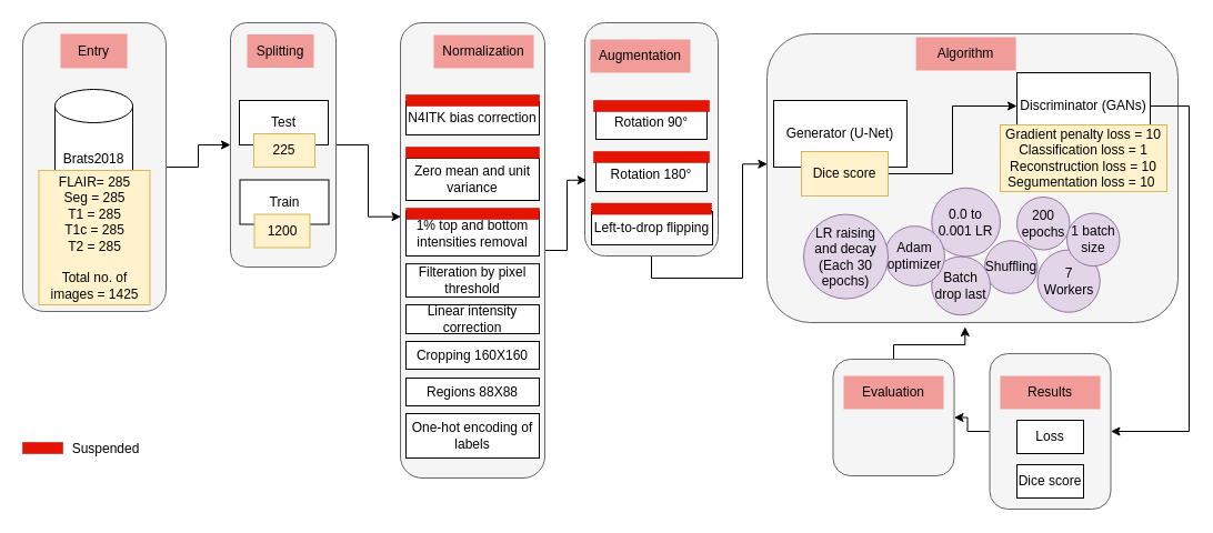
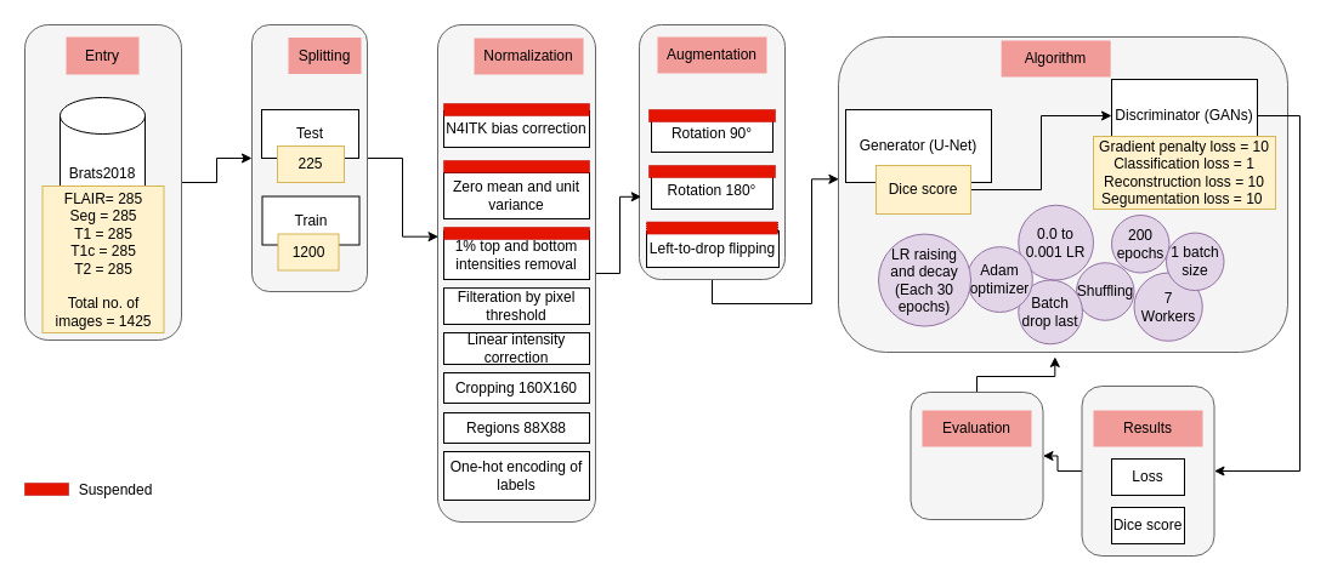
  <mxCell id="0" />
  <mxCell id="1" parent="0" />
  <mxCell id="2" style="edgeStyle=orthogonalEdgeStyle;rounded=0;orthogonalLoop=1;jettySize=auto;html=1;exitX=0.5;exitY=0;exitDx=0;exitDy=0;entryX=0.482;entryY=1.015;entryDx=0;entryDy=0;entryPerimeter=0;" parent="1" source="3" target="6" edge="1"><mxGeometry relative="1" as="geometry"><Array as="points"><mxPoint x="804" y="310" /><mxPoint x="868" y="310" /></Array></mxGeometry></mxCell>
  <mxCell id="3" value="" style="rounded=1;whiteSpace=wrap;html=1;fillColor=#f5f5f5;fontColor=#333333;strokeColor=#666666;" parent="1" vertex="1"><mxGeometry x="749.5" y="323" width="109" height="105" as="geometry" /></mxCell>
  <mxCell id="4" style="edgeStyle=orthogonalEdgeStyle;rounded=0;orthogonalLoop=1;jettySize=auto;html=1;exitX=0;exitY=0.5;exitDx=0;exitDy=0;" parent="1" source="5" target="3" edge="1"><mxGeometry relative="1" as="geometry" /></mxCell>
  <mxCell id="5" value="" style="rounded=1;whiteSpace=wrap;html=1;fillColor=#f5f5f5;fontColor=#333333;strokeColor=#666666;" parent="1" vertex="1"><mxGeometry x="890.5" y="318" width="109" height="140" as="geometry" /></mxCell>
  <mxCell id="6" value="" style="rounded=1;whiteSpace=wrap;html=1;fillColor=#f5f5f5;fontColor=#333333;strokeColor=#666666;" parent="1" vertex="1"><mxGeometry x="690" y="30" width="370" height="260" as="geometry" /></mxCell>
  <mxCell id="7" style="edgeStyle=orthogonalEdgeStyle;rounded=0;orthogonalLoop=1;jettySize=auto;html=1;exitX=0.5;exitY=1;exitDx=0;exitDy=0;entryX=0.001;entryY=0.451;entryDx=0;entryDy=0;entryPerimeter=0;" parent="1" source="8" target="6" edge="1"><mxGeometry relative="1" as="geometry" /></mxCell>
  <mxCell id="8" value="" style="rounded=1;whiteSpace=wrap;html=1;fillColor=#f5f5f5;fontColor=#333333;strokeColor=#666666;" parent="1" vertex="1"><mxGeometry x="526" y="20" width="120" height="210" as="geometry" /></mxCell>
  <mxCell id="9" style="edgeStyle=orthogonalEdgeStyle;rounded=0;orthogonalLoop=1;jettySize=auto;html=1;exitX=1;exitY=0.5;exitDx=0;exitDy=0;entryX=0.014;entryY=0.675;entryDx=0;entryDy=0;entryPerimeter=0;" parent="1" source="10" target="8" edge="1"><mxGeometry relative="1" as="geometry" /></mxCell>
  <mxCell id="10" value="" style="rounded=1;whiteSpace=wrap;html=1;fillColor=#f5f5f5;fontColor=#333333;strokeColor=#666666;" parent="1" vertex="1"><mxGeometry x="360" y="20" width="130" height="410" as="geometry" /></mxCell>
  <mxCell id="11" style="edgeStyle=orthogonalEdgeStyle;rounded=0;orthogonalLoop=1;jettySize=auto;html=1;exitX=1;exitY=0.5;exitDx=0;exitDy=0;entryX=0.004;entryY=0.426;entryDx=0;entryDy=0;entryPerimeter=0;" parent="1" source="12" target="10" edge="1"><mxGeometry relative="1" as="geometry" /></mxCell>
  <mxCell id="12" value="" style="rounded=1;whiteSpace=wrap;html=1;fillColor=#f5f5f5;fontColor=#333333;strokeColor=#666666;" parent="1" vertex="1"><mxGeometry x="207" y="20" width="95" height="220" as="geometry" /></mxCell>
  <mxCell id="13" style="edgeStyle=orthogonalEdgeStyle;rounded=0;orthogonalLoop=1;jettySize=auto;html=1;exitX=1;exitY=0.5;exitDx=0;exitDy=0;entryX=0;entryY=0.5;entryDx=0;entryDy=0;" parent="1" source="14" target="12" edge="1"><mxGeometry relative="1" as="geometry" /></mxCell>
  <mxCell id="14" value="" style="rounded=1;whiteSpace=wrap;html=1;fillColor=#f5f5f5;fontColor=#333333;strokeColor=#666666;" parent="1" vertex="1"><mxGeometry x="20" y="20" width="129" height="260" as="geometry" /></mxCell>
  <mxCell id="15" value="Brats2018" style="shape=cylinder3;whiteSpace=wrap;html=1;boundedLbl=1;backgroundOutline=1;size=15;" parent="1" vertex="1"><mxGeometry x="49" y="80" width="70" height="100" as="geometry" /></mxCell>
  <mxCell id="16" value="Test" style="rounded=0;whiteSpace=wrap;html=1;" parent="1" vertex="1"><mxGeometry x="215" y="90" width="80" height="40" as="geometry" /></mxCell>
  <mxCell id="17" value="Train" style="rounded=0;whiteSpace=wrap;html=1;" parent="1" vertex="1"><mxGeometry x="215.5" y="161.5" width="80" height="40" as="geometry" /></mxCell>
- <mxCell id="18" value="Splitting" style="text;html=1;strokeColor=none;fillColor=#F19C99;align=center;verticalAlign=middle;whiteSpace=wrap;rounded=0;" parent="1" vertex="1"><mxGeometry x="222" y="30.5" width="60" height="30" as="geometry" /></mxCell>
+ <mxCell id="18" value="Splitting" style="text;html=1;strokeColor=none;fillColor=#F19C99;align=center;verticalAlign=middle;whiteSpace=wrap;rounded=0;" parent="1" vertex="1"><mxGeometry x="237" y="30.5" width="60" height="30" as="geometry" /></mxCell>
  <mxCell id="19" value="Entry" style="text;html=1;strokeColor=none;fillColor=#F19C99;align=center;verticalAlign=middle;whiteSpace=wrap;rounded=0;" parent="1" vertex="1"><mxGeometry x="54" y="30" width="60" height="31" as="geometry" /></mxCell>
  <mxCell id="20" value="FLAIR= 285&lt;br&gt;Seg = 285&lt;br&gt;T1 = 285&lt;br&gt;T1c = 285&lt;br&gt;T2 = 285&lt;br&gt;&lt;br&gt;Total no. of images = 1425" style="text;html=1;strokeColor=#d6b656;fillColor=#fff2cc;align=center;verticalAlign=middle;whiteSpace=wrap;rounded=0;" parent="1" vertex="1"><mxGeometry x="34.5" y="153" width="100" height="121" as="geometry" /></mxCell>
  <mxCell id="21" value="225" style="text;html=1;strokeColor=#d6b656;fillColor=#fff2cc;align=center;verticalAlign=middle;whiteSpace=wrap;rounded=0;" parent="1" vertex="1"><mxGeometry x="228" y="120" width="55" height="30" as="geometry" /></mxCell>
  <mxCell id="22" value="1200" style="text;html=1;strokeColor=#d6b656;fillColor=#fff2cc;align=center;verticalAlign=middle;whiteSpace=wrap;rounded=0;" parent="1" vertex="1"><mxGeometry x="228.5" y="192.5" width="50" height="30" as="geometry" /></mxCell>
  <mxCell id="23" value="Normalization" style="text;html=1;strokeColor=none;fillColor=#F19C99;align=center;verticalAlign=middle;whiteSpace=wrap;rounded=0;" parent="1" vertex="1"><mxGeometry x="390" y="31" width="90" height="30" as="geometry" /></mxCell>
  <mxCell id="24" value="N4ITK bias correction" style="rounded=0;whiteSpace=wrap;html=1;" parent="1" vertex="1"><mxGeometry x="365" y="91" width="120" height="30" as="geometry" /></mxCell>
  <mxCell id="25" value="Zero mean and unit variance" style="rounded=0;whiteSpace=wrap;html=1;" parent="1" vertex="1"><mxGeometry x="365" y="142" width="120" height="38" as="geometry" /></mxCell>
  <mxCell id="26" value="1% top and bottom intensities removal" style="rounded=0;whiteSpace=wrap;html=1;" parent="1" vertex="1"><mxGeometry x="365" y="190" width="120" height="40" as="geometry" /></mxCell>
  <mxCell id="27" value="Cropping 160X160" style="rounded=0;whiteSpace=wrap;html=1;" parent="1" vertex="1"><mxGeometry x="365" y="307" width="120" height="25" as="geometry" /></mxCell>
- <mxCell id="28" value="Augmentation" style="text;html=1;strokeColor=none;fillColor=#F19C99;align=center;verticalAlign=middle;whiteSpace=wrap;rounded=0;" parent="1" vertex="1"><mxGeometry x="531" y="35" width="90" height="30" as="geometry" /></mxCell>
+ <mxCell id="28" value="Augmentation" style="text;html=1;strokeColor=none;fillColor=#F19C99;align=center;verticalAlign=middle;whiteSpace=wrap;rounded=0;" parent="1" vertex="1"><mxGeometry x="541" y="30" width="90" height="30" as="geometry" /></mxCell>
  <mxCell id="29" value="Rotation 90°" style="rounded=0;whiteSpace=wrap;html=1;" parent="1" vertex="1"><mxGeometry x="536" y="95" width="100" height="30" as="geometry" /></mxCell>
  <mxCell id="30" value="Rotation 180°" style="rounded=0;whiteSpace=wrap;html=1;" parent="1" vertex="1"><mxGeometry x="536" y="142" width="100" height="30" as="geometry" /></mxCell>
  <mxCell id="31" value="Left-to-drop flipping" style="rounded=0;whiteSpace=wrap;html=1;" parent="1" vertex="1"><mxGeometry x="532" y="190" width="109" height="30" as="geometry" /></mxCell>
  <mxCell id="32" value="Algorithm" style="text;html=1;strokeColor=none;fillColor=#F19C99;align=center;verticalAlign=middle;whiteSpace=wrap;rounded=0;" parent="1" vertex="1"><mxGeometry x="824.13" y="33" width="90" height="30" as="geometry" /></mxCell>
  <mxCell id="33" value="Generator (U-Net)" style="rounded=0;whiteSpace=wrap;html=1;" parent="1" vertex="1"><mxGeometry x="696" y="90" width="120" height="60" as="geometry" /></mxCell>
  <mxCell id="34" style="edgeStyle=orthogonalEdgeStyle;rounded=0;orthogonalLoop=1;jettySize=auto;html=1;exitX=1;exitY=0.5;exitDx=0;exitDy=0;entryX=0;entryY=0.5;entryDx=0;entryDy=0;" parent="1" source="35" target="37" edge="1"><mxGeometry relative="1" as="geometry" /></mxCell>
  <mxCell id="35" value="Dice score" style="text;html=1;strokeColor=#d6b656;fillColor=#fff2cc;align=center;verticalAlign=middle;whiteSpace=wrap;rounded=0;" parent="1" vertex="1"><mxGeometry x="721" y="136" width="78" height="40" as="geometry" /></mxCell>
  <mxCell id="36" style="edgeStyle=orthogonalEdgeStyle;rounded=0;orthogonalLoop=1;jettySize=auto;html=1;exitX=1;exitY=0.5;exitDx=0;exitDy=0;entryX=1;entryY=0.5;entryDx=0;entryDy=0;" parent="1" source="37" target="5" edge="1"><mxGeometry relative="1" as="geometry"><Array as="points"><mxPoint x="1070" y="95" /><mxPoint x="1070" y="388" /></Array></mxGeometry></mxCell>
  <mxCell id="37" value="Discriminator (GANs)" style="rounded=0;whiteSpace=wrap;html=1;" parent="1" vertex="1"><mxGeometry x="915" y="65" width="120" height="60" as="geometry" /></mxCell>
  <mxCell id="38" value="One-hot encoding of labels" style="rounded=0;whiteSpace=wrap;html=1;" parent="1" vertex="1"><mxGeometry x="365" y="372" width="120" height="40" as="geometry" /></mxCell>
  <mxCell id="39" value="Gradient penalty loss&amp;nbsp;= 10&lt;br&gt;Classification loss = 1&lt;br&gt;Reconstruction loss = 10&lt;br&gt;Segumentation loss = 10&amp;nbsp;" style="text;html=1;strokeColor=#d6b656;fillColor=#fff2cc;align=center;verticalAlign=middle;whiteSpace=wrap;rounded=0;" parent="1" vertex="1"><mxGeometry x="900" y="112" width="150" height="60" as="geometry" /></mxCell>
  <mxCell id="40" value="Results" style="text;html=1;strokeColor=none;fillColor=#F19C99;align=center;verticalAlign=middle;whiteSpace=wrap;rounded=0;" parent="1" vertex="1"><mxGeometry x="900" y="338" width="90" height="30" as="geometry" /></mxCell>
  <mxCell id="41" value="Evaluation" style="text;html=1;strokeColor=none;fillColor=#F19C99;align=center;verticalAlign=middle;whiteSpace=wrap;rounded=0;" parent="1" vertex="1"><mxGeometry x="759" y="338" width="90" height="30" as="geometry" /></mxCell>
  <mxCell id="42" value="Loss" style="rounded=0;whiteSpace=wrap;html=1;" parent="1" vertex="1"><mxGeometry x="915" y="378" width="60" height="30" as="geometry" /></mxCell>
  <mxCell id="43" value="Dice score" style="rounded=0;whiteSpace=wrap;html=1;" parent="1" vertex="1"><mxGeometry x="915" y="418" width="60" height="30" as="geometry" /></mxCell>
  <mxCell id="44" value="&lt;span style=&quot;&quot;&gt;200 epochs&lt;/span&gt;" style="ellipse;whiteSpace=wrap;html=1;aspect=fixed;fillColor=#e1d5e7;strokeColor=#9673a6;" parent="1" vertex="1"><mxGeometry x="915" y="177" width="47.5" height="47.5" as="geometry" /></mxCell>
  <mxCell id="45" value="7 &lt;br&gt;Workers" style="ellipse;whiteSpace=wrap;html=1;aspect=fixed;fillColor=#e1d5e7;strokeColor=#9673a6;" parent="1" vertex="1"><mxGeometry x="933.5" y="224.5" width="56.25" height="56.25" as="geometry" /></mxCell>
  <mxCell id="46" value="Shuffling" style="ellipse;whiteSpace=wrap;html=1;aspect=fixed;fillColor=#e1d5e7;strokeColor=#9673a6;" parent="1" vertex="1"><mxGeometry x="886" y="216.25" width="47.5" height="47.5" as="geometry" /></mxCell>
  <mxCell id="47" value="Batch drop last" style="ellipse;whiteSpace=wrap;html=1;aspect=fixed;fillColor=#e1d5e7;strokeColor=#9673a6;" parent="1" vertex="1"><mxGeometry x="838.25" y="230.5" width="52.75" height="52.75" as="geometry" /></mxCell>
  <mxCell id="48" value="0.0 to 0.001 LR" style="ellipse;whiteSpace=wrap;html=1;aspect=fixed;fillColor=#e1d5e7;strokeColor=#9673a6;" parent="1" vertex="1"><mxGeometry x="838.25" y="168.75" width="61.75" height="61.75" as="geometry" /></mxCell>
  <mxCell id="49" value="Adam optimizer" style="ellipse;whiteSpace=wrap;html=1;aspect=fixed;fillColor=#e1d5e7;strokeColor=#9673a6;" parent="1" vertex="1"><mxGeometry x="796" y="203.13" width="53.87" height="53.87" as="geometry" /></mxCell>
  <mxCell id="50" value="LR raising and decay (Each 30 epochs)" style="ellipse;whiteSpace=wrap;html=1;aspect=fixed;fillColor=#e1d5e7;strokeColor=#9673a6;" parent="1" vertex="1"><mxGeometry x="723" y="192.57" width="76" height="76" as="geometry" /></mxCell>
  <mxCell id="51" value="" style="rounded=0;whiteSpace=wrap;html=1;dashed=1;dashPattern=1 1;fillColor=#e51400;fontColor=#ffffff;strokeColor=#B20000;" parent="1" vertex="1"><mxGeometry x="365" y="85" width="120" height="10" as="geometry" /></mxCell>
  <mxCell id="52" value="" style="rounded=0;whiteSpace=wrap;html=1;dashed=1;dashPattern=1 1;fillColor=#e51400;fontColor=#ffffff;strokeColor=#B20000;" parent="1" vertex="1"><mxGeometry x="365" y="132" width="120" height="10" as="geometry" /></mxCell>
  <mxCell id="53" value="" style="rounded=0;whiteSpace=wrap;html=1;dashed=1;dashPattern=1 1;fillColor=#e51400;fontColor=#ffffff;strokeColor=#B20000;" parent="1" vertex="1"><mxGeometry x="365" y="187" width="120" height="10" as="geometry" /></mxCell>
  <mxCell id="54" value="" style="rounded=0;whiteSpace=wrap;html=1;dashed=1;dashPattern=1 1;fillColor=#e51400;fontColor=#ffffff;strokeColor=#B20000;" parent="1" vertex="1"><mxGeometry x="534" y="90" width="104" height="10" as="geometry" /></mxCell>
  <mxCell id="55" value="Regions 88X88" style="rounded=0;whiteSpace=wrap;html=1;" parent="1" vertex="1"><mxGeometry x="365" y="340" width="120" height="25" as="geometry" /></mxCell>
  <mxCell id="56" value="1 batch size" style="ellipse;whiteSpace=wrap;html=1;aspect=fixed;fillColor=#e1d5e7;strokeColor=#9673a6;" parent="1" vertex="1"><mxGeometry x="960" y="191.57" width="47.5" height="47.5" as="geometry" /></mxCell>
  <mxCell id="57" value="" style="rounded=0;whiteSpace=wrap;html=1;dashed=1;dashPattern=1 1;fillColor=#e51400;fontColor=#ffffff;strokeColor=#B20000;" parent="1" vertex="1"><mxGeometry x="534" y="136" width="104" height="10" as="geometry" /></mxCell>
  <mxCell id="58" value="" style="rounded=0;whiteSpace=wrap;html=1;dashed=1;dashPattern=1 1;fillColor=#e51400;fontColor=#ffffff;strokeColor=#B20000;" parent="1" vertex="1"><mxGeometry x="532" y="182.57" width="108" height="10" as="geometry" /></mxCell>
  <mxCell id="59" value="" style="rounded=0;whiteSpace=wrap;html=1;dashed=1;dashPattern=1 1;fillColor=#e51400;fontColor=#ffffff;strokeColor=#B20000;" parent="1" vertex="1"><mxGeometry x="20" y="398" width="36" height="10" as="geometry" /></mxCell>
  <mxCell id="60" value="Suspended" style="text;html=1;strokeColor=none;fillColor=none;align=center;verticalAlign=middle;whiteSpace=wrap;rounded=0;dashed=1;dashPattern=1 1;" parent="1" vertex="1"><mxGeometry x="65" y="389" width="60" height="30" as="geometry" /></mxCell>
  <mxCell id="61" value="Filteration by pixel threshold" style="rounded=0;whiteSpace=wrap;html=1;" vertex="1" parent="1"><mxGeometry x="365" y="237.13" width="120" height="29.87" as="geometry" /></mxCell>
  <mxCell id="62" value="Linear intensity correction" style="rounded=0;whiteSpace=wrap;html=1;" vertex="1" parent="1"><mxGeometry x="365" y="274" width="120" height="26" as="geometry" /></mxCell>
